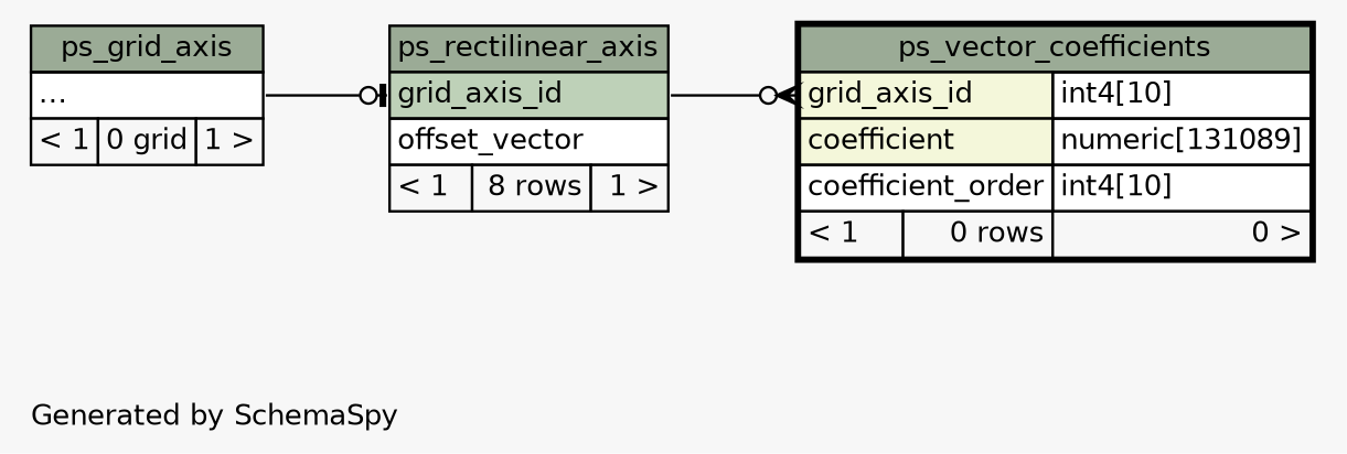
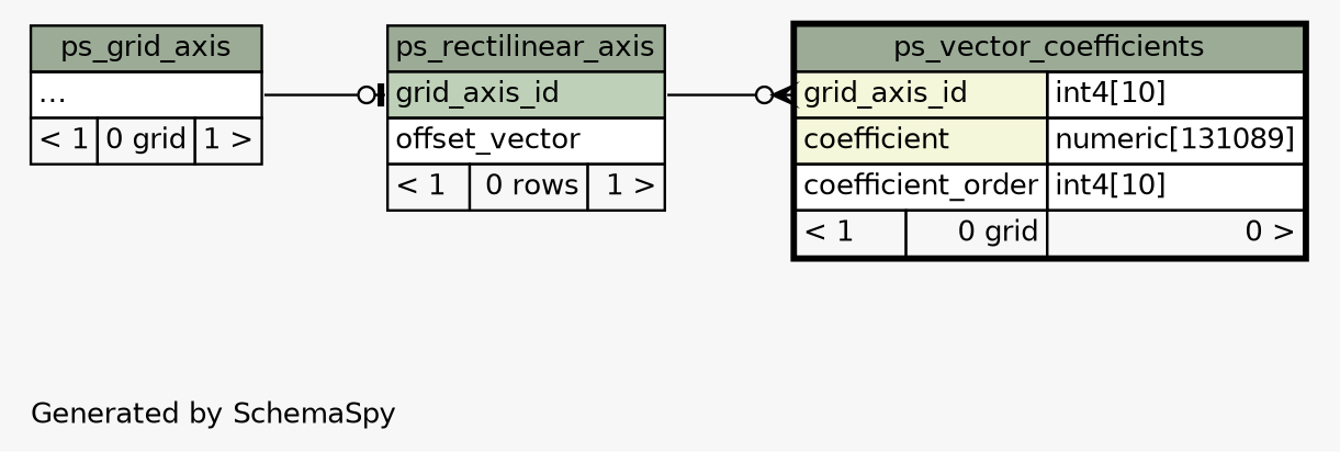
  digraph {
    bgcolor="#f7f7f7"
    fontname=Helvetica
    fontsize=11
    label="\nGenerated by SchemaSpy"
    labeljust=l
    nodesep=0.18
    rankdir=RL
    ranksep=0.46
    node [fontname=Helvetica fontsize=11 shape=plaintext]
    edge [arrowhead=none arrowsize=0.8 dir=back tailport="grid_axis_id:w"]
-   n1 [label=<     <TABLE BORDER="0" CELLBORDER="1" CELLSPACING="0" BGCOLOR="#ffffff">       <TR><TD COLSPAN="3" BGCOLOR="#9bab96" ALIGN="CENTER">ps_rectilinear_axis</TD></TR>       <TR><TD PORT="grid_axis_id" COLSPAN="3" BGCOLOR="#bed1b8" ALIGN="LEFT">grid_axis_id</TD></TR>       <TR><TD PORT="offset_vector" COLSPAN="3" ALIGN="LEFT">offset_vector</TD></TR>       <TR><TD ALIGN="LEFT" BGCOLOR="#f7f7f7">&lt; 1</TD><TD ALIGN="RIGHT" BGCOLOR="#f7f7f7">8 rows</TD><TD ALIGN="RIGHT" BGCOLOR="#f7f7f7">1 &gt;</TD></TR>     </TABLE>>]
+   n1 [label=<     <TABLE BORDER="0" CELLBORDER="1" CELLSPACING="0" BGCOLOR="#ffffff">       <TR><TD COLSPAN="3" BGCOLOR="#9bab96" ALIGN="CENTER">ps_rectilinear_axis</TD></TR>       <TR><TD PORT="grid_axis_id" COLSPAN="3" BGCOLOR="#bed1b8" ALIGN="LEFT">grid_axis_id</TD></TR>       <TR><TD PORT="offset_vector" COLSPAN="3" ALIGN="LEFT">offset_vector</TD></TR>       <TR><TD ALIGN="LEFT" BGCOLOR="#f7f7f7">&lt; 1</TD><TD ALIGN="RIGHT" BGCOLOR="#f7f7f7">0 rows</TD><TD ALIGN="RIGHT" BGCOLOR="#f7f7f7">1 &gt;</TD></TR>     </TABLE>>]
    n2 [label=<     <TABLE BORDER="0" CELLBORDER="1" CELLSPACING="0" BGCOLOR="#ffffff">       <TR><TD COLSPAN="3" BGCOLOR="#9bab96" ALIGN="CENTER">ps_grid_axis</TD></TR>       <TR><TD PORT="elipses" COLSPAN="3" ALIGN="LEFT">...</TD></TR>       <TR><TD ALIGN="LEFT" BGCOLOR="#f7f7f7">&lt; 1</TD><TD ALIGN="RIGHT" BGCOLOR="#f7f7f7">0 grid</TD><TD ALIGN="RIGHT" BGCOLOR="#f7f7f7">1 &gt;</TD></TR>     </TABLE>>]
-   n3 [label=<     <TABLE BORDER="2" CELLBORDER="1" CELLSPACING="0" BGCOLOR="#ffffff">       <TR><TD COLSPAN="3" BGCOLOR="#9bab96" ALIGN="CENTER">ps_vector_coefficients</TD></TR>       <TR><TD PORT="grid_axis_id" COLSPAN="2" BGCOLOR="#f4f7da" ALIGN="LEFT">grid_axis_id</TD><TD PORT="grid_axis_id.type" ALIGN="LEFT">int4[10]</TD></TR>       <TR><TD PORT="coefficient" COLSPAN="2" BGCOLOR="#f4f7da" ALIGN="LEFT">coefficient</TD><TD PORT="coefficient.type" ALIGN="LEFT">numeric[131089]</TD></TR>       <TR><TD PORT="coefficient_order" COLSPAN="2" ALIGN="LEFT">coefficient_order</TD><TD PORT="coefficient_order.type" ALIGN="LEFT">int4[10]</TD></TR>       <TR><TD ALIGN="LEFT" BGCOLOR="#f7f7f7">&lt; 1</TD><TD ALIGN="RIGHT" BGCOLOR="#f7f7f7">0 rows</TD><TD ALIGN="RIGHT" BGCOLOR="#f7f7f7">0 &gt;</TD></TR>     </TABLE>>]
+   n3 [label=<     <TABLE BORDER="2" CELLBORDER="1" CELLSPACING="0" BGCOLOR="#ffffff">       <TR><TD COLSPAN="3" BGCOLOR="#9bab96" ALIGN="CENTER">ps_vector_coefficients</TD></TR>       <TR><TD PORT="grid_axis_id" COLSPAN="2" BGCOLOR="#f4f7da" ALIGN="LEFT">grid_axis_id</TD><TD PORT="grid_axis_id.type" ALIGN="LEFT">int4[10]</TD></TR>       <TR><TD PORT="coefficient" COLSPAN="2" BGCOLOR="#f4f7da" ALIGN="LEFT">coefficient</TD><TD PORT="coefficient.type" ALIGN="LEFT">numeric[131089]</TD></TR>       <TR><TD PORT="coefficient_order" COLSPAN="2" ALIGN="LEFT">coefficient_order</TD><TD PORT="coefficient_order.type" ALIGN="LEFT">int4[10]</TD></TR>       <TR><TD ALIGN="LEFT" BGCOLOR="#f7f7f7">&lt; 1</TD><TD ALIGN="RIGHT" BGCOLOR="#f7f7f7">0 grid</TD><TD ALIGN="RIGHT" BGCOLOR="#f7f7f7">0 &gt;</TD></TR>     </TABLE>>]
    n1 -> n2 [arrowtail=teeodot headport="elipses:e"]
    n3 -> n1 [arrowtail=crowodot headport="grid_axis_id:e"]
  }
